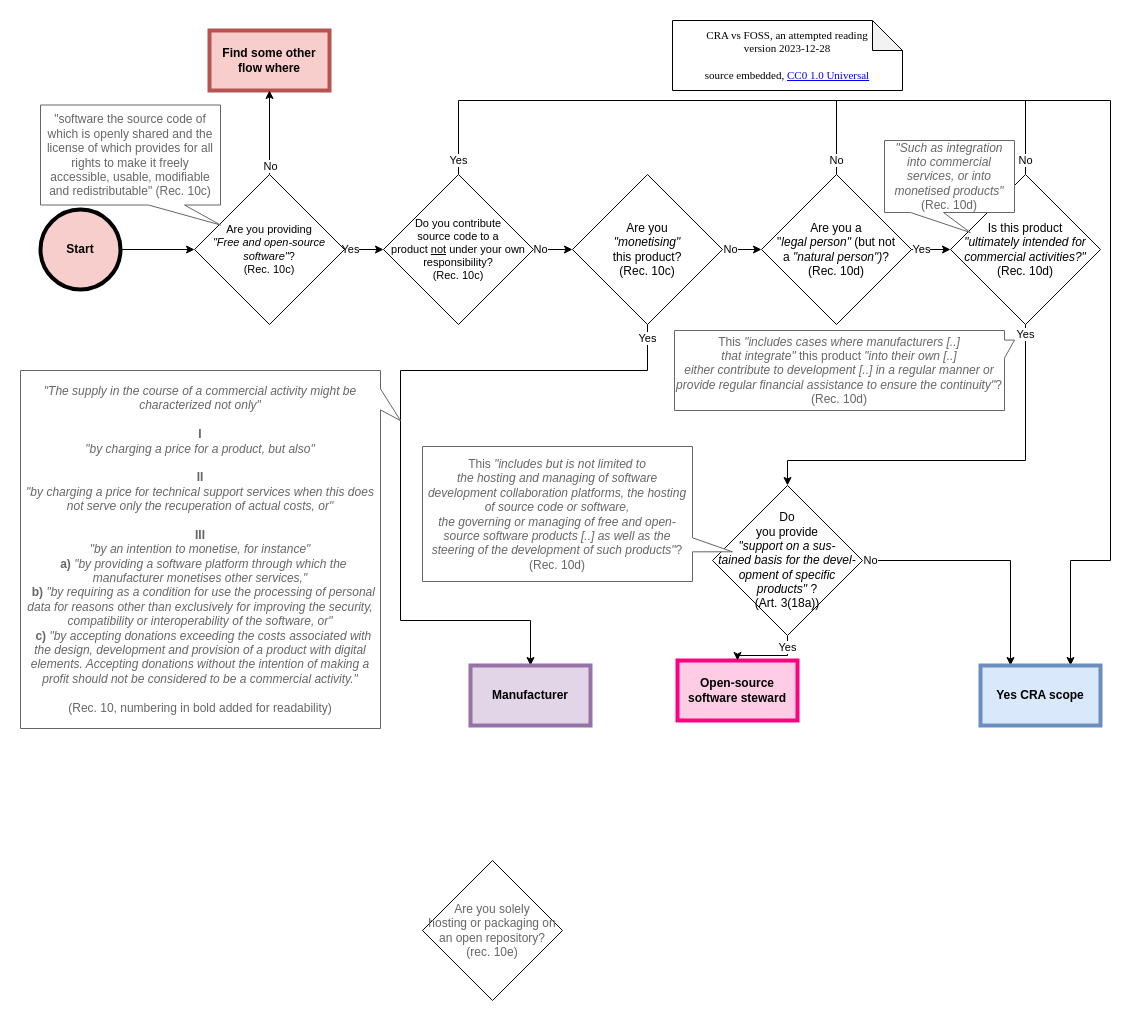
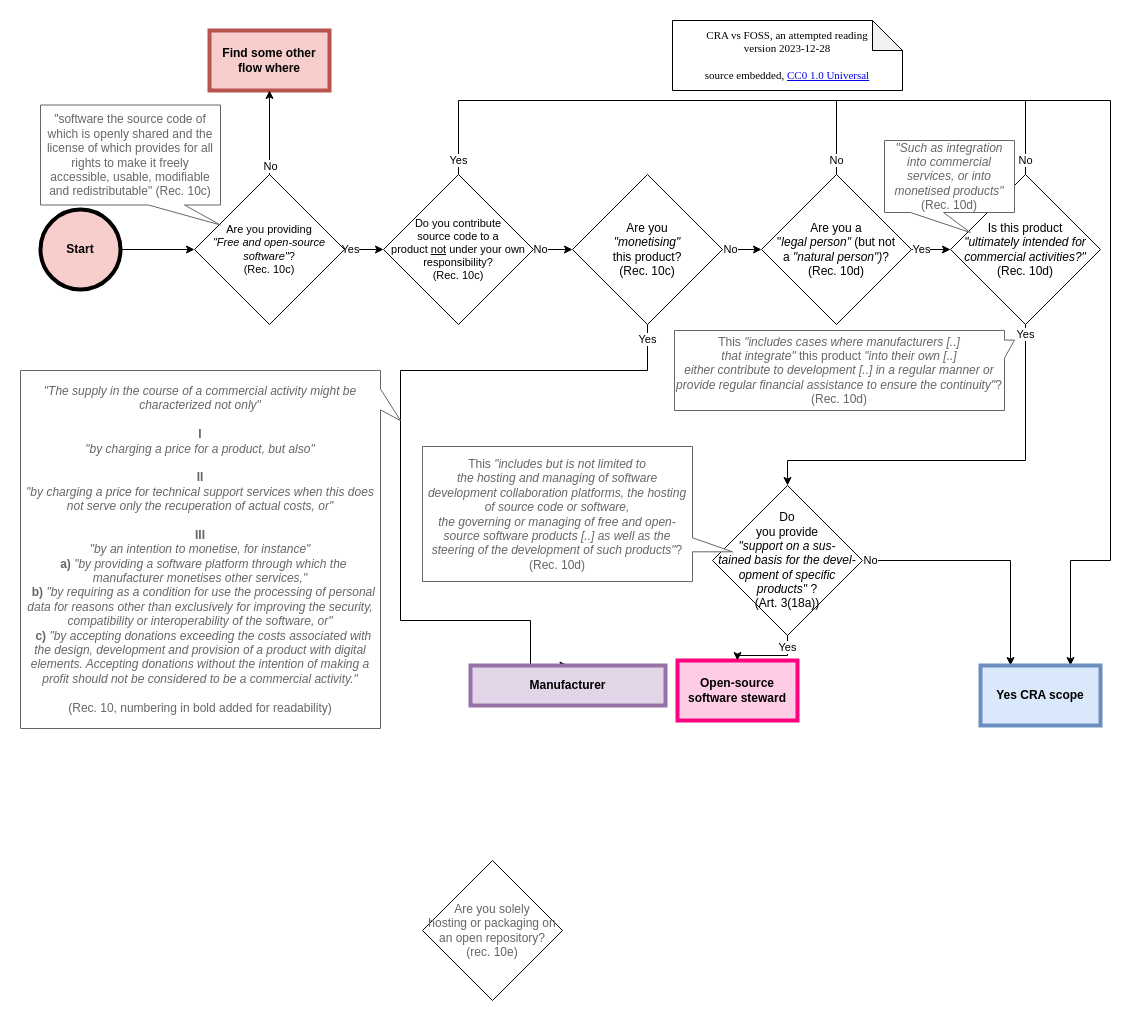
  <mxCell id="0" />
  <mxCell id="1" parent="0" />
  <mxCell id="2" value="" style="edgeStyle=orthogonalEdgeStyle;rounded=0;orthogonalLoop=1;jettySize=auto;html=1;fontStyle=0" edge="1" parent="1" source="3" target="11"><mxGeometry relative="1" as="geometry" /></mxCell>
  <mxCell id="3" value="Start" style="ellipse;whiteSpace=wrap;html=1;aspect=fixed;fontStyle=1;strokeWidth=4;fillColor=#f8cecc;" vertex="1" parent="1"><mxGeometry x="40" y="209" width="80" height="80" as="geometry" /></mxCell>
  <mxCell id="4" value="Yes" style="edgeStyle=orthogonalEdgeStyle;rounded=0;orthogonalLoop=1;jettySize=auto;html=1;fontStyle=0;exitX=0.5;exitY=0;exitDx=0;exitDy=0;entryX=0.75;entryY=0;entryDx=0;entryDy=0;" edge="1" parent="1" source="6" target="31"><mxGeometry x="-0.979" relative="1" as="geometry"><Array as="points"><mxPoint x="458" y="100" /><mxPoint x="1110" y="100" /><mxPoint x="1110" y="560" /><mxPoint x="1070" y="560" /></Array><mxPoint as="offset" /><mxPoint x="1070" y="640" as="targetPoint" /></mxGeometry></mxCell>
  <mxCell id="5" value="No" style="edgeStyle=orthogonalEdgeStyle;rounded=0;orthogonalLoop=1;jettySize=auto;html=1;" edge="1" parent="1" source="6" target="17"><mxGeometry x="-0.658" relative="1" as="geometry"><mxPoint as="offset" /></mxGeometry></mxCell>
  <mxCell id="6" value="&lt;div style=&quot;font-size: 11px;&quot;&gt;Do you contribute&lt;/div&gt;&lt;div style=&quot;font-size: 11px;&quot;&gt;source code to a&lt;/div&gt;&lt;div style=&quot;font-size: 11px;&quot;&gt;product &lt;u&gt;not&lt;/u&gt; under your own responsibility?&lt;br style=&quot;font-size: 11px;&quot;&gt;(Rec. 10c)&lt;/div&gt;" style="rhombus;whiteSpace=wrap;html=1;fontSize=11;fontStyle=0" vertex="1" parent="1"><mxGeometry x="383" y="174" width="150" height="150" as="geometry" /></mxCell>
  <mxCell id="7" value="Are you solely&lt;br&gt;hosting or packaging on an open repository?&lt;br&gt;(rec. 10e)" style="rhombus;whiteSpace=wrap;html=1;fontStyle=0;fontColor=#666666;" vertex="1" parent="1"><mxGeometry x="422" y="860" width="140" height="140" as="geometry" /></mxCell>
  <mxCell id="8" value="&lt;div&gt;Find some other&lt;/div&gt;&lt;div&gt;flow where&lt;/div&gt;" style="rounded=0;whiteSpace=wrap;html=1;fontStyle=1;strokeWidth=4;strokeColor=#b85450;fillColor=#f8cecc;" vertex="1" parent="1"><mxGeometry x="209" y="30" width="120" height="60" as="geometry" /></mxCell>
  <mxCell id="9" value="Yes" style="edgeStyle=orthogonalEdgeStyle;rounded=0;orthogonalLoop=1;jettySize=auto;html=1;fontStyle=0" edge="1" parent="1" source="11" target="6"><mxGeometry x="-0.707" relative="1" as="geometry"><mxPoint as="offset" /></mxGeometry></mxCell>
  <mxCell id="10" value="No" style="rounded=0;orthogonalLoop=1;jettySize=auto;html=1;fontStyle=0;exitX=0.5;exitY=0;exitDx=0;exitDy=0;entryX=0.5;entryY=1;entryDx=0;entryDy=0;edgeStyle=orthogonalEdgeStyle;" edge="1" parent="1" source="11" target="8"><mxGeometry x="-0.813" y="-1" relative="1" as="geometry"><mxPoint x="170" y="270" as="targetPoint" /><mxPoint as="offset" /></mxGeometry></mxCell>
  <mxCell id="11" value="Are you providing&lt;br style=&quot;font-size: 11px;&quot;&gt;&lt;i style=&quot;font-size: 11px;&quot;&gt;&quot;Free and open-source software&quot;&lt;/i&gt;?&lt;br&gt;(Rec. 10c)" style="rhombus;whiteSpace=wrap;html=1;fontSize=11;fontStyle=0" vertex="1" parent="1"><mxGeometry x="194" y="174" width="150" height="150" as="geometry" /></mxCell>
  <mxCell id="12" value="Open-source software steward" style="rounded=0;whiteSpace=wrap;html=1;fillColor=#FFCCE6;strokeColor=#FF0080;fontStyle=1;strokeWidth=4;" vertex="1" parent="1"><mxGeometry x="677" y="660" width="120" height="60" as="geometry" /></mxCell>
  <mxCell id="13" value="&lt;span style=&quot;font-size: 11px; font-family: &amp;quot;FiraSans&amp;quot;;&quot;&gt;CRA vs FOSS, an attempted reading&lt;br&gt;&lt;/span&gt;&lt;div&gt;&lt;span style=&quot;font-size: 11px; font-family: &amp;quot;FiraSans&amp;quot;;&quot;&gt;version 2023-12-28&lt;/span&gt;&lt;/div&gt;&lt;div&gt;&lt;span style=&quot;font-size: 11px; font-family: &amp;quot;FiraSans&amp;quot;;&quot;&gt;&lt;br&gt;&lt;/span&gt;&lt;/div&gt;&lt;div&gt;&lt;span style=&quot;font-size: 11px; font-family: &amp;quot;FiraSans&amp;quot;;&quot;&gt;source embedded, &lt;/span&gt;&lt;span style=&quot;font-size: 11px; font-family: &amp;quot;FiraSans&amp;quot;;&quot;&gt;&lt;a href=&quot;https://creativecommons.org/publicdomain/zero/1.0/&quot;&gt;CC0 1.0 Universal&lt;/a&gt;&lt;/span&gt;&lt;/div&gt;" style="shape=note;whiteSpace=wrap;html=1;backgroundOutline=1;darkOpacity=0.05;fontStyle=0;fontSize=11;" vertex="1" parent="1"><mxGeometry x="672" y="20" width="230" height="70" as="geometry" /></mxCell>
  <mxCell id="14" value="&quot;software the source code of which is openly shared and the license of which provides for all rights to make it freely accessible, usable, modifiable and redistributable&quot; (Rec. 10c)" style="shape=callout;whiteSpace=wrap;html=1;perimeter=calloutPerimeter;position2=0;size=20;position=0.2;base=36;flipH=1;fontColor=#666666;strokeColor=#666666;" vertex="1" parent="1"><mxGeometry x="40" y="104.5" width="180" height="120" as="geometry" /></mxCell>
  <mxCell id="15" value="No" style="edgeStyle=orthogonalEdgeStyle;rounded=0;orthogonalLoop=1;jettySize=auto;html=1;entryX=0;entryY=0.5;entryDx=0;entryDy=0;" edge="1" parent="1" source="17" target="20"><mxGeometry x="-0.61" relative="1" as="geometry"><mxPoint as="offset" /></mxGeometry></mxCell>
  <mxCell id="16" value="Yes" style="edgeStyle=orthogonalEdgeStyle;rounded=0;orthogonalLoop=1;jettySize=auto;html=1;exitX=0.5;exitY=1;exitDx=0;exitDy=0;entryX=0.5;entryY=0;entryDx=0;entryDy=0;" edge="1" parent="1" source="17" target="30"><mxGeometry x="-0.961" relative="1" as="geometry"><mxPoint x="40" y="680" as="targetPoint" /><Array as="points"><mxPoint x="647" y="370" /><mxPoint x="400" y="370" /><mxPoint x="400" y="620" /><mxPoint x="530" y="620" /></Array><mxPoint as="offset" /></mxGeometry></mxCell>
  <mxCell id="17" value="&lt;div&gt;Are you&lt;/div&gt;&lt;div&gt;&lt;i&gt;&quot;monetising&quot;&lt;/i&gt;&lt;/div&gt;&lt;div&gt;this product?&lt;br&gt;(Rec. 10c)&lt;br&gt;&lt;/div&gt;" style="rhombus;whiteSpace=wrap;html=1;fontSize=12;fontStyle=0" vertex="1" parent="1"><mxGeometry x="572" y="174" width="150" height="150" as="geometry" /></mxCell>
  <mxCell id="18" value="No" style="rounded=0;orthogonalLoop=1;jettySize=auto;html=1;endArrow=None;entryX=0.5;entryY=0;entryDx=0;entryDy=0;" edge="1" parent="1" target="20"><mxGeometry x="0.624" relative="1" as="geometry"><mxPoint x="870" y="370" as="targetPoint" /><mxPoint as="offset" /><mxPoint x="836" y="100" as="sourcePoint" /></mxGeometry></mxCell>
  <mxCell id="19" value="Yes" style="edgeStyle=orthogonalEdgeStyle;rounded=0;orthogonalLoop=1;jettySize=auto;html=1;entryX=0;entryY=0.5;entryDx=0;entryDy=0;exitX=1;exitY=0.5;exitDx=0;exitDy=0;" edge="1" parent="1" source="20" target="23"><mxGeometry x="-0.512" relative="1" as="geometry"><mxPoint as="offset" /></mxGeometry></mxCell>
  <mxCell id="20" value="&lt;div&gt;Are you a&lt;br&gt;&quot;&lt;i&gt;legal person&quot;&lt;/i&gt; (but not&lt;br&gt;a &lt;i&gt;&quot;natural person&quot;)&lt;/i&gt;?&lt;/div&gt;(Rec. 10d)" style="rhombus;whiteSpace=wrap;html=1;fontStyle=0" vertex="1" parent="1"><mxGeometry x="761" y="174" width="150" height="150" as="geometry" /></mxCell>
  <mxCell id="21" value="No" style="rounded=0;orthogonalLoop=1;jettySize=auto;html=1;endArrow=none;exitX=0.5;exitY=0;exitDx=0;exitDy=0;" edge="1" parent="1" source="23"><mxGeometry x="-0.622" relative="1" as="geometry"><mxPoint x="1025" y="100" as="targetPoint" /><mxPoint as="offset" /></mxGeometry></mxCell>
  <mxCell id="22" value="Yes" style="edgeStyle=orthogonalEdgeStyle;rounded=0;orthogonalLoop=1;jettySize=auto;html=1;exitX=0.5;exitY=1;exitDx=0;exitDy=0;entryX=0.5;entryY=0;entryDx=0;entryDy=0;" edge="1" parent="1" source="23" target="28"><mxGeometry x="-0.949" relative="1" as="geometry"><Array as="points"><mxPoint x="1025" y="460" /><mxPoint x="787" y="460" /></Array><mxPoint as="offset" /></mxGeometry></mxCell>
  <mxCell id="23" value="&lt;div&gt;Is this product&lt;i&gt;&lt;br&gt;&lt;/i&gt;&lt;/div&gt;&lt;div&gt;&lt;i&gt;&quot;ultimately intended for commercial activities?&quot; &lt;/i&gt;(Rec. 10d)&lt;/div&gt;" style="rhombus;whiteSpace=wrap;html=1;fontStyle=0" vertex="1" parent="1"><mxGeometry x="950" y="174" width="150" height="150" as="geometry" /></mxCell>
  <mxCell id="24" value="&lt;i&gt;&quot;Such as integration into commercial services, or into monetised products&quot;&lt;/i&gt;&lt;br&gt;(Rec. 10d)" style="shape=callout;whiteSpace=wrap;html=1;perimeter=calloutPerimeter;position2=0.66;size=20;position=0.2;base=33;flipH=0;strokeColor=#666666;fontColor=#666666;" vertex="1" parent="1"><mxGeometry x="884" y="140" width="130" height="92" as="geometry" /></mxCell>
  <mxCell id="25" value="This &lt;i&gt;&quot;includes cases where &lt;/i&gt;&lt;i&gt;manufacturers [..]&lt;br&gt;that integrate&quot;&lt;/i&gt; this product &lt;i&gt;&quot;into their own [..] &lt;/i&gt;&lt;i&gt;&lt;br&gt;either contribute to development [..] in a regular manner or &lt;/i&gt;&lt;i&gt;provide regular financial assistance to ensure the continuity&quot;&lt;/i&gt;? (Rec. 10d)" style="shape=callout;whiteSpace=wrap;html=1;perimeter=calloutPerimeter;position2=0.12;size=10;position=0.12;base=18;flipH=1;strokeColor=#666666;fontColor=#666666;flipV=0;direction=south;" vertex="1" parent="1"><mxGeometry x="674" y="330" width="340" height="80" as="geometry" /></mxCell>
  <mxCell id="26" value="No" style="edgeStyle=orthogonalEdgeStyle;rounded=0;orthogonalLoop=1;jettySize=auto;html=1;entryX=0.25;entryY=0;entryDx=0;entryDy=0;exitX=1;exitY=0.5;exitDx=0;exitDy=0;" edge="1" parent="1" source="28" target="31"><mxGeometry x="-0.937" relative="1" as="geometry"><mxPoint as="offset" /></mxGeometry></mxCell>
  <mxCell id="27" value="Yes" style="edgeStyle=orthogonalEdgeStyle;rounded=0;orthogonalLoop=1;jettySize=auto;html=1;entryX=0.5;entryY=0;entryDx=0;entryDy=0;exitX=0.5;exitY=1;exitDx=0;exitDy=0;" edge="1" parent="1" source="28" target="12"><mxGeometry x="-0.667" relative="1" as="geometry"><mxPoint as="offset" /></mxGeometry></mxCell>
  <mxCell id="28" value="&lt;div&gt;Do&lt;/div&gt;&lt;div&gt;you provide&lt;/div&gt;&lt;div&gt;&lt;i&gt;&quot;support on a sus-&lt;br&gt;tained basis &lt;/i&gt;&lt;i&gt;for the devel-opment of specific&lt;/i&gt;&lt;/div&gt;&lt;div&gt;&lt;i&gt;products&quot; &lt;/i&gt;?&lt;/div&gt;(Art. 3(18a))" style="rhombus;whiteSpace=wrap;html=1;fontStyle=0" vertex="1" parent="1"><mxGeometry x="712" y="485" width="150" height="150" as="geometry" /></mxCell>
  <mxCell id="29" value="This &lt;i&gt;&quot;includes but is not limited to &lt;br&gt;the hosting and managing of software development collaboration platforms, the hosting of source code or software, &lt;br&gt;the governing or managing of free and open-source software products [..] as well as the steering of the development of such products&quot;&lt;/i&gt;? (Rec. 10d)" style="shape=callout;whiteSpace=wrap;html=1;perimeter=calloutPerimeter;position2=0.22;size=40;position=0.22;base=14;flipH=0;strokeColor=#666666;fontColor=#666666;direction=north;flipV=0;" vertex="1" parent="1"><mxGeometry x="422" y="446" width="310" height="135" as="geometry" /></mxCell>
- <mxCell id="30" value="Manufacturer" style="rounded=0;whiteSpace=wrap;html=1;fillColor=#e1d5e7;strokeColor=#9673a6;fontStyle=1;strokeWidth=4;" vertex="1" parent="1"><mxGeometry x="470" y="665" width="120" height="60" as="geometry" /></mxCell>
+ <mxCell id="30" value="Manufacturer" style="rounded=0;whiteSpace=wrap;html=1;fillColor=#e1d5e7;strokeColor=#9673a6;fontStyle=1;strokeWidth=4;" vertex="1" parent="1"><mxGeometry x="470" y="665" width="195" height="40" as="geometry" /></mxCell>
  <mxCell id="31" value="Yes CRA scope" style="rounded=0;whiteSpace=wrap;html=1;fillColor=#dae8fc;strokeColor=#6c8ebf;fontStyle=1;strokeWidth=4;" vertex="1" parent="1"><mxGeometry x="980" y="665" width="120" height="60" as="geometry" /></mxCell>
  <mxCell id="32" value="&lt;div&gt;&lt;i&gt;&quot;The supply in the course of a commercial activity might be characterized not only&quot; &lt;/i&gt;&lt;/div&gt;&lt;div&gt;&lt;br&gt;&lt;/div&gt;&lt;div&gt;&lt;b&gt;I&lt;/b&gt;&lt;/div&gt;&lt;div&gt;&lt;i&gt;&quot;by charging a price for a product, but also&quot;&lt;/i&gt; &lt;br&gt;&lt;/div&gt;&lt;div&gt;&lt;br&gt;&lt;/div&gt;&lt;div&gt;&lt;b&gt;II&lt;/b&gt;&lt;/div&gt;&lt;div&gt;&lt;i&gt;&quot;by charging a price for technical support services when this does not serve only the recuperation of actual costs, or&quot;&lt;/i&gt;&lt;/div&gt;&lt;div&gt;&lt;br&gt;&lt;/div&gt;&lt;div&gt;&lt;b&gt;III&lt;/b&gt;&lt;i&gt;&lt;br&gt;&lt;/i&gt;&lt;/div&gt;&lt;div&gt;&lt;i&gt;&quot;by an intention to monetise, for instance&quot;&lt;/i&gt; &lt;br&gt;&lt;/div&gt;&lt;div&gt;&amp;nbsp; &lt;b&gt;a) &lt;/b&gt;&lt;i&gt;&quot;by providing a software platform through which the manufacturer monetises other services,&quot;&lt;/i&gt; &lt;br&gt;&lt;/div&gt;&lt;div&gt;&amp;nbsp;&lt;b&gt; b) &lt;/b&gt;&lt;i&gt;&quot;by requiring as a condition for use the processing of personal data for reasons other than exclusively for improving the security, compatibility or interoperability of the software, or&quot;&lt;/i&gt; &lt;br&gt;&lt;/div&gt;&lt;div&gt;&amp;nbsp; &lt;b&gt;c) &lt;/b&gt;&lt;i&gt;&quot;by accepting donations exceeding the costs associated with the design, development and provision of a product with digital elements. Accepting donations without the intention of making a profit should not be considered to be a commercial activity.&quot;&lt;/i&gt;&lt;/div&gt;&lt;div&gt;&lt;i&gt;&lt;br&gt;&lt;/i&gt;&lt;/div&gt;(Rec. 10, numbering in bold added for readability)&lt;i&gt;&lt;br&gt;&lt;/i&gt;" style="shape=callout;whiteSpace=wrap;html=1;perimeter=calloutPerimeter;direction=north;align=center;fontColor=#666666;strokeColor=#666666;position2=0.86;base=21;size=20;position=0.89;" vertex="1" parent="1"><mxGeometry x="20" y="370" width="380" height="358" as="geometry" /></mxCell>
